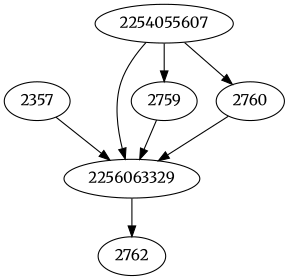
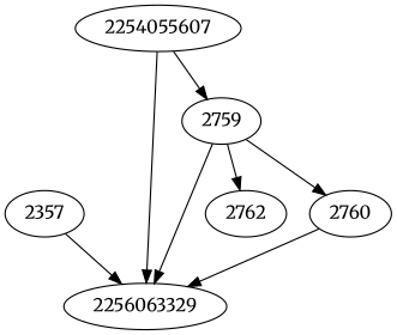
  strict digraph {
    fontname=Merriweather
    node [fontname=Merriweather]
    edge [fontname=Merriweather]
    n1 [label=2256063329]
    2762
    n3 [label=2357]
    2759
    2760
    2254055607
-   n1 -> 2762
+   2759 -> 2762
    n3 -> n1
    2759 -> n1
-   2254055607 -> 2760
+   2759 -> 2760
    2760 -> n1
    2254055607 -> n1
    2254055607 -> 2759
  }
